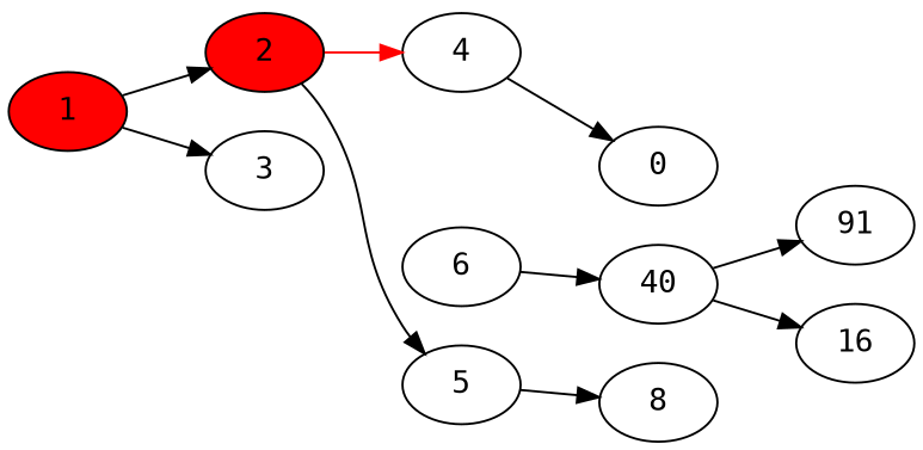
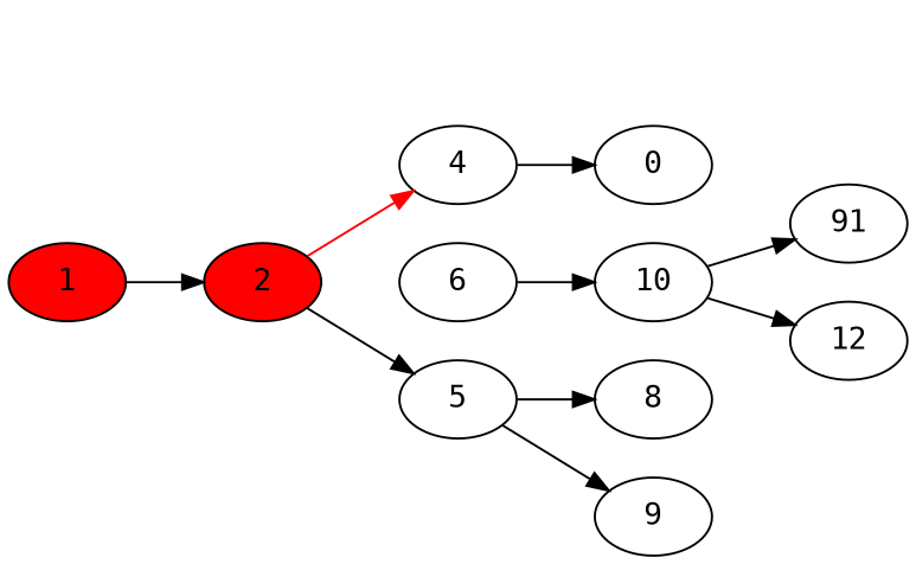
  digraph {
    fontname="DejaVu Sans Mono"
    ordering=out
    rankdir=LR
    node [fontname="DejaVu Sans Mono"]
    edge [fontname="DejaVu Sans Mono"]
    n1 [label=C style=invis]
    1 [fillcolor=red style=filled]
    2 [fillcolor=red style=filled]
-   3
    4
    5
    n7 [label=0]
    8
+   9
    6
-   10 [label=40]
+   10
    n12 [label=91]
-   12 [label=16]
+   12
    1 -> 2
-   1 -> 3
    2 -> 4 [color=red]
    2 -> 5
-   3 -> n1 [style=invis]
    4 -> n1 [style=invis]
    4 -> n7
    5 -> 8
+   5 -> 9
    6 -> n1 [style=invis]
    6 -> 10
    10 -> n12
    10 -> 12
  }
